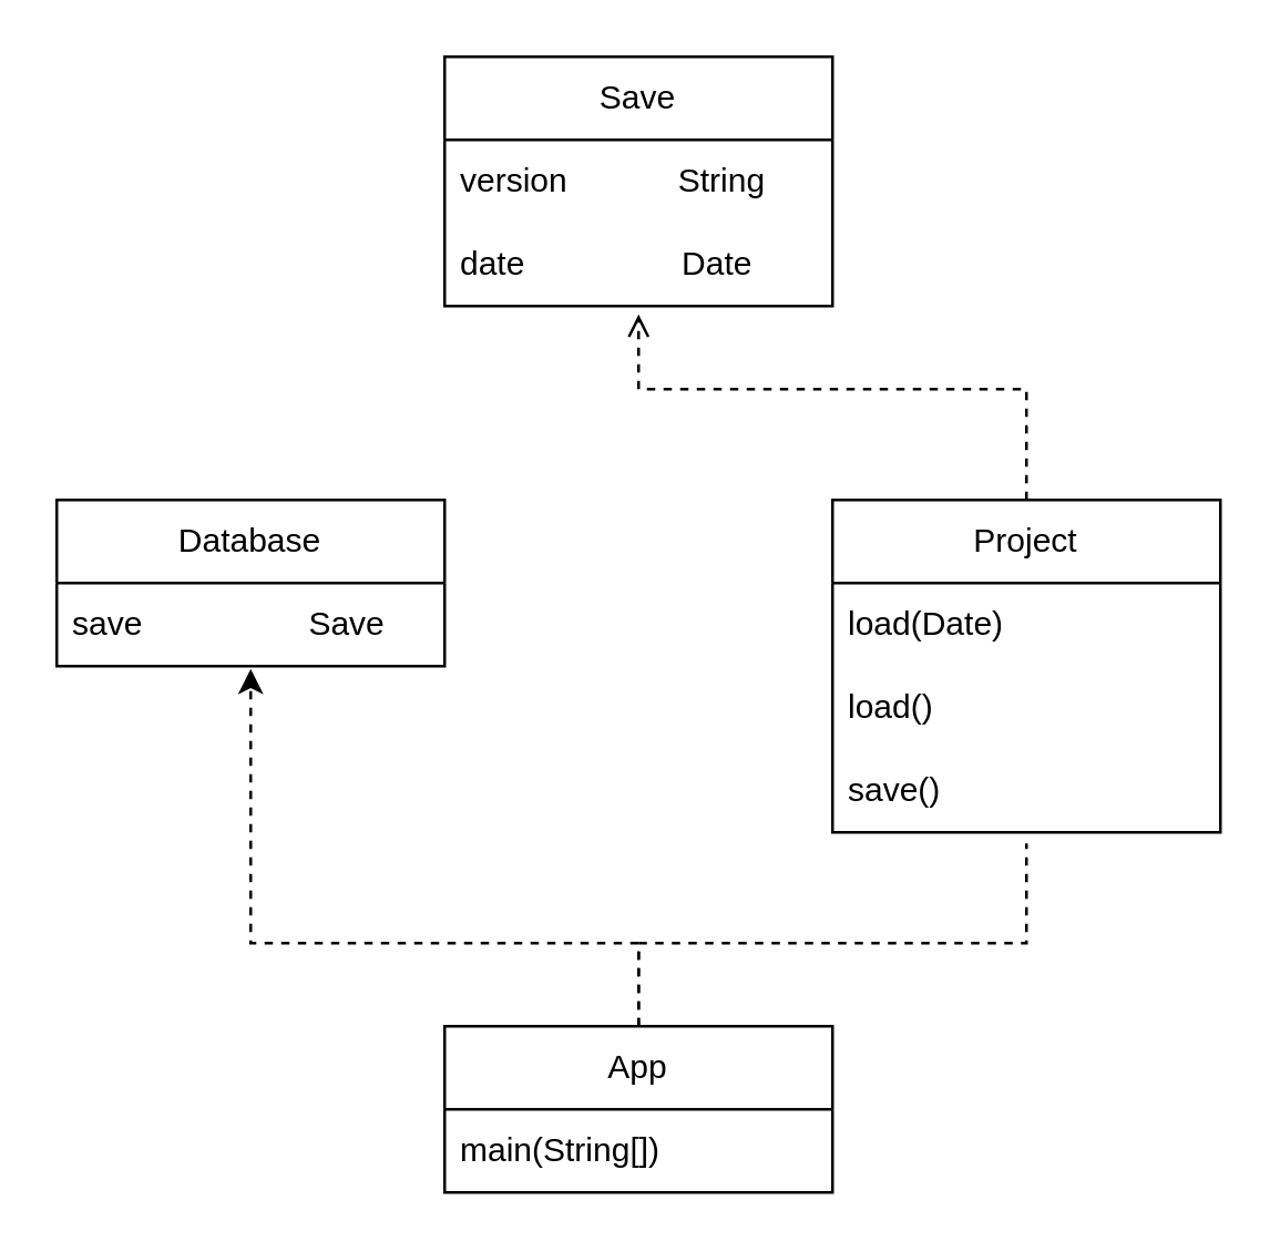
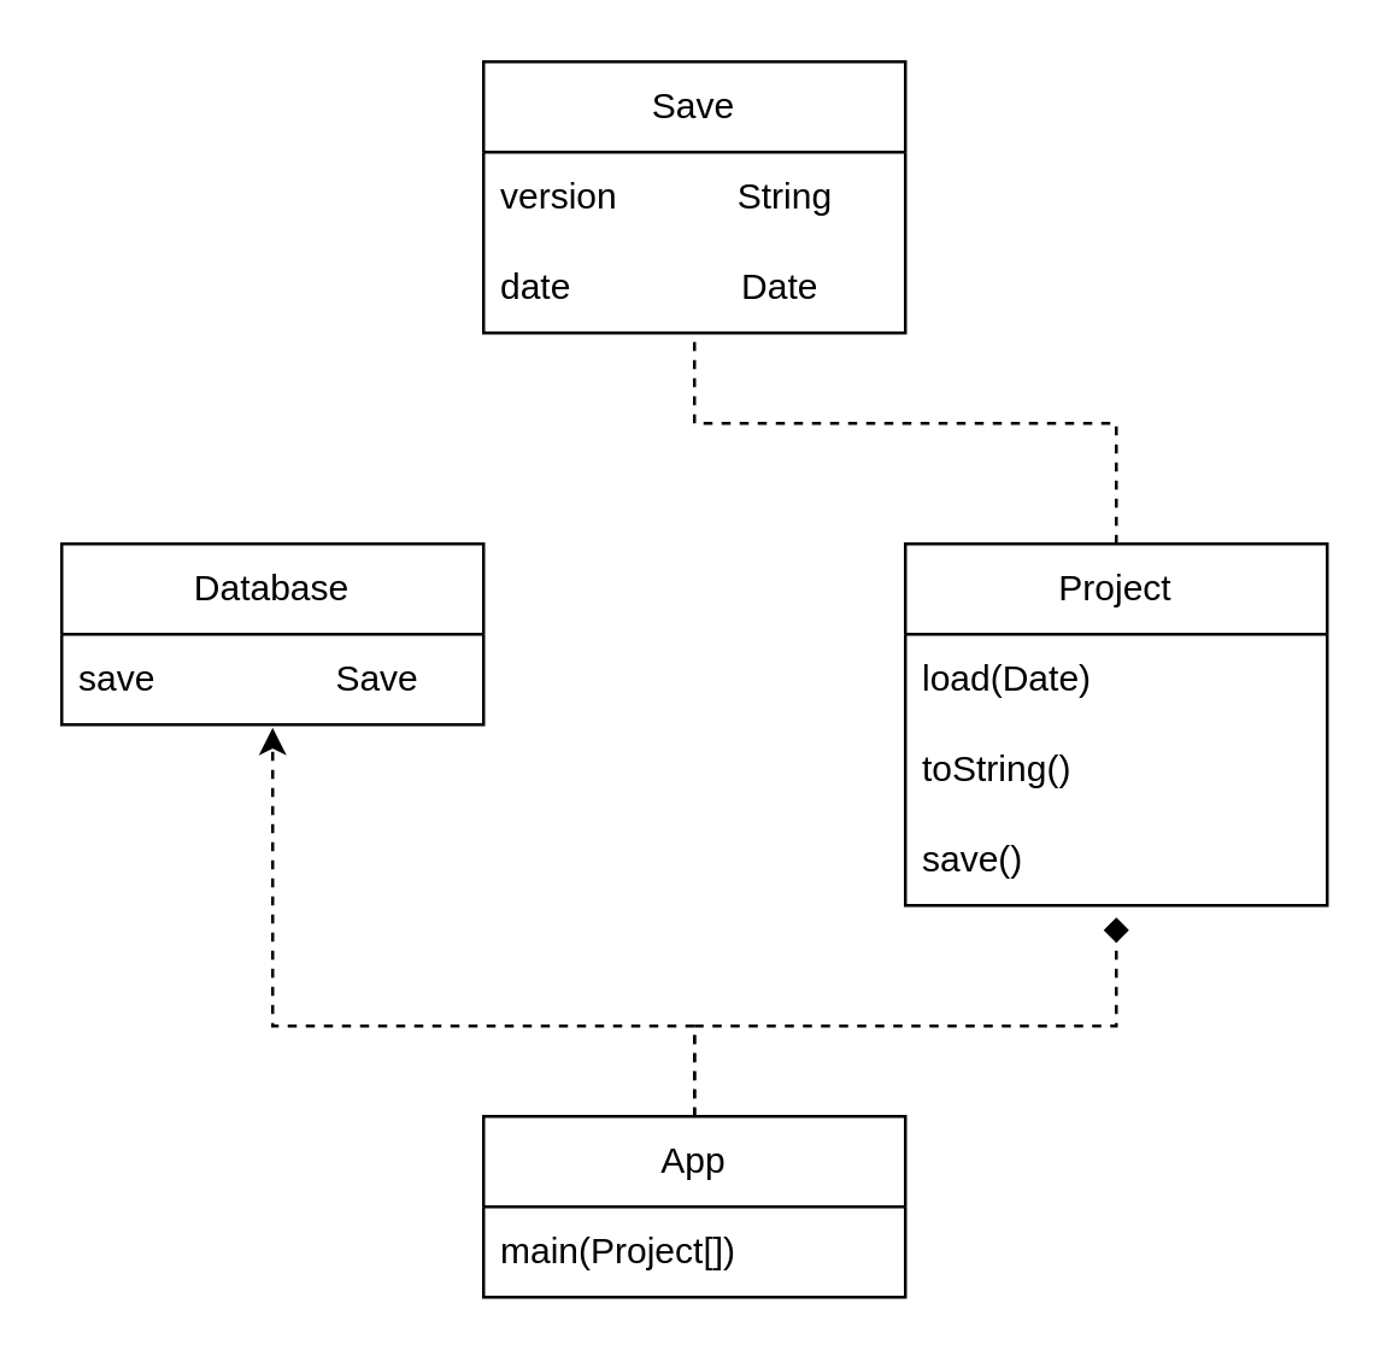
  <mxCell id="0" />
  <mxCell id="1" parent="0" />
  <mxCell id="2" value="Save" style="swimlane;fontStyle=0;childLayout=stackLayout;horizontal=1;startSize=30;horizontalStack=0;resizeParent=1;resizeParentMax=0;resizeLast=0;collapsible=1;marginBottom=0;whiteSpace=wrap;html=1;" vertex="1" parent="1"><mxGeometry x="160" y="20" width="140" height="90" as="geometry" /></mxCell>
  <mxCell id="3" value="version&amp;nbsp; &amp;nbsp; &amp;nbsp; &amp;nbsp; &amp;nbsp; &amp;nbsp; String" style="text;strokeColor=none;fillColor=none;align=left;verticalAlign=middle;spacingLeft=4;spacingRight=4;overflow=hidden;points=[[0,0.5],[1,0.5]];portConstraint=eastwest;rotatable=0;whiteSpace=wrap;html=1;" vertex="1" parent="2"><mxGeometry y="30" width="140" height="30" as="geometry" /></mxCell>
  <mxCell id="4" value="date&amp;nbsp; &amp;nbsp; &amp;nbsp; &amp;nbsp; &amp;nbsp; &amp;nbsp; &amp;nbsp; &amp;nbsp; &amp;nbsp;Date" style="text;strokeColor=none;fillColor=none;align=left;verticalAlign=middle;spacingLeft=4;spacingRight=4;overflow=hidden;points=[[0,0.5],[1,0.5]];portConstraint=eastwest;rotatable=0;whiteSpace=wrap;html=1;" vertex="1" parent="2"><mxGeometry y="60" width="140" height="30" as="geometry" /></mxCell>
  <mxCell id="5" value="Project" style="swimlane;fontStyle=0;childLayout=stackLayout;horizontal=1;startSize=30;horizontalStack=0;resizeParent=1;resizeParentMax=0;resizeLast=0;collapsible=1;marginBottom=0;whiteSpace=wrap;html=1;" vertex="1" parent="1"><mxGeometry x="300" y="180" width="140" height="120" as="geometry" /></mxCell>
  <mxCell id="6" value="load(Date)" style="text;strokeColor=none;fillColor=none;align=left;verticalAlign=middle;spacingLeft=4;spacingRight=4;overflow=hidden;points=[[0,0.5],[1,0.5]];portConstraint=eastwest;rotatable=0;whiteSpace=wrap;html=1;" vertex="1" parent="5"><mxGeometry y="30" width="140" height="30" as="geometry" /></mxCell>
- <mxCell id="7" value="load()" style="text;strokeColor=none;fillColor=none;align=left;verticalAlign=middle;spacingLeft=4;spacingRight=4;overflow=hidden;points=[[0,0.5],[1,0.5]];portConstraint=eastwest;rotatable=0;whiteSpace=wrap;html=1;" vertex="1" parent="5"><mxGeometry y="60" width="140" height="30" as="geometry" /></mxCell>
+ <mxCell id="7" value="toString()" style="text;strokeColor=none;fillColor=none;align=left;verticalAlign=middle;spacingLeft=4;spacingRight=4;overflow=hidden;points=[[0,0.5],[1,0.5]];portConstraint=eastwest;rotatable=0;whiteSpace=wrap;html=1;" vertex="1" parent="5"><mxGeometry y="60" width="140" height="30" as="geometry" /></mxCell>
  <mxCell id="8" value="save()" style="text;strokeColor=none;fillColor=none;align=left;verticalAlign=middle;spacingLeft=4;spacingRight=4;overflow=hidden;points=[[0,0.5],[1,0.5]];portConstraint=eastwest;rotatable=0;whiteSpace=wrap;html=1;" vertex="1" parent="5"><mxGeometry y="90" width="140" height="30" as="geometry" /></mxCell>
  <mxCell id="9" value="Database" style="swimlane;fontStyle=0;childLayout=stackLayout;horizontal=1;startSize=30;horizontalStack=0;resizeParent=1;resizeParentMax=0;resizeLast=0;collapsible=1;marginBottom=0;whiteSpace=wrap;html=1;" vertex="1" parent="1"><mxGeometry x="20" y="180" width="140" height="60" as="geometry" /></mxCell>
  <mxCell id="10" value="save&amp;nbsp; &amp;nbsp; &amp;nbsp; &amp;nbsp; &amp;nbsp; &amp;nbsp; &amp;nbsp; &amp;nbsp; &amp;nbsp; Save" style="text;strokeColor=none;fillColor=none;align=left;verticalAlign=middle;spacingLeft=4;spacingRight=4;overflow=hidden;points=[[0,0.5],[1,0.5]];portConstraint=eastwest;rotatable=0;whiteSpace=wrap;html=1;" vertex="1" parent="9"><mxGeometry y="30" width="140" height="30" as="geometry" /></mxCell>
  <mxCell id="11" value="App" style="swimlane;fontStyle=0;childLayout=stackLayout;horizontal=1;startSize=30;horizontalStack=0;resizeParent=1;resizeParentMax=0;resizeLast=0;collapsible=1;marginBottom=0;whiteSpace=wrap;html=1;" vertex="1" parent="1"><mxGeometry x="160" y="370" width="140" height="60" as="geometry" /></mxCell>
- <mxCell id="12" value="main(String[])" style="text;strokeColor=none;fillColor=none;align=left;verticalAlign=middle;spacingLeft=4;spacingRight=4;overflow=hidden;points=[[0,0.5],[1,0.5]];portConstraint=eastwest;rotatable=0;whiteSpace=wrap;html=1;" vertex="1" parent="11"><mxGeometry y="30" width="140" height="30" as="geometry" /></mxCell>
- <mxCell id="13" value="" style="endArrow=none;dashed=1;html=1;rounded=0;exitX=0.5;exitY=0;exitDx=0;exitDy=0;entryX=0.5;entryY=1.133;entryDx=0;entryDy=0;entryPerimeter=0;" edge="1" parent="1" source="11" target="8"><mxGeometry width="50" height="50" relative="1" as="geometry"><mxPoint x="210" y="360" as="sourcePoint" /><mxPoint x="260" y="310" as="targetPoint" /><Array as="points"><mxPoint x="230" y="340" /><mxPoint x="370" y="340" /></Array></mxGeometry></mxCell>
+ <mxCell id="12" value="main(Project[])" style="text;strokeColor=none;fillColor=none;align=left;verticalAlign=middle;spacingLeft=4;spacingRight=4;overflow=hidden;points=[[0,0.5],[1,0.5]];portConstraint=eastwest;rotatable=0;whiteSpace=wrap;html=1;" vertex="1" parent="11"><mxGeometry y="30" width="140" height="30" as="geometry" /></mxCell>
+ <mxCell id="13" value="" style="endArrow=diamond;dashed=1;html=1;rounded=0;exitX=0.5;exitY=0;exitDx=0;exitDy=0;entryX=0.5;entryY=1.133;entryDx=0;entryDy=0;entryPerimeter=0;" edge="1" parent="1" source="11" target="8"><mxGeometry width="50" height="50" relative="1" as="geometry"><mxPoint x="210" y="360" as="sourcePoint" /><mxPoint x="260" y="310" as="targetPoint" /><Array as="points"><mxPoint x="230" y="340" /><mxPoint x="370" y="340" /></Array></mxGeometry></mxCell>
  <mxCell id="14" value="" style="endArrow=classic;dashed=1;html=1;rounded=0;exitX=0.5;exitY=0;exitDx=0;exitDy=0;entryX=0.5;entryY=1.033;entryDx=0;entryDy=0;entryPerimeter=0;" edge="1" parent="1" source="11" target="10"><mxGeometry width="50" height="50" relative="1" as="geometry"><mxPoint x="240" y="380" as="sourcePoint" /><mxPoint x="380" y="313.99" as="targetPoint" /><Array as="points"><mxPoint x="230" y="340" /><mxPoint x="90" y="340" /></Array></mxGeometry></mxCell>
- <mxCell id="15" value="" style="endArrow=open;dashed=1;html=1;rounded=0;exitX=0.5;exitY=0;exitDx=0;exitDy=0;entryX=0.5;entryY=1.1;entryDx=0;entryDy=0;entryPerimeter=0;" edge="1" parent="1" source="5" target="4"><mxGeometry width="50" height="50" relative="1" as="geometry"><mxPoint x="240" y="380" as="sourcePoint" /><mxPoint x="100" y="250.99" as="targetPoint" /><Array as="points"><mxPoint x="370" y="140" /><mxPoint x="230" y="140" /></Array></mxGeometry></mxCell>
+ <mxCell id="15" value="" style="endArrow=none;dashed=1;html=1;rounded=0;exitX=0.5;exitY=0;exitDx=0;exitDy=0;entryX=0.5;entryY=1.1;entryDx=0;entryDy=0;entryPerimeter=0;" edge="1" parent="1" source="5" target="4"><mxGeometry width="50" height="50" relative="1" as="geometry"><mxPoint x="240" y="380" as="sourcePoint" /><mxPoint x="100" y="250.99" as="targetPoint" /><Array as="points"><mxPoint x="370" y="140" /><mxPoint x="230" y="140" /></Array></mxGeometry></mxCell>
